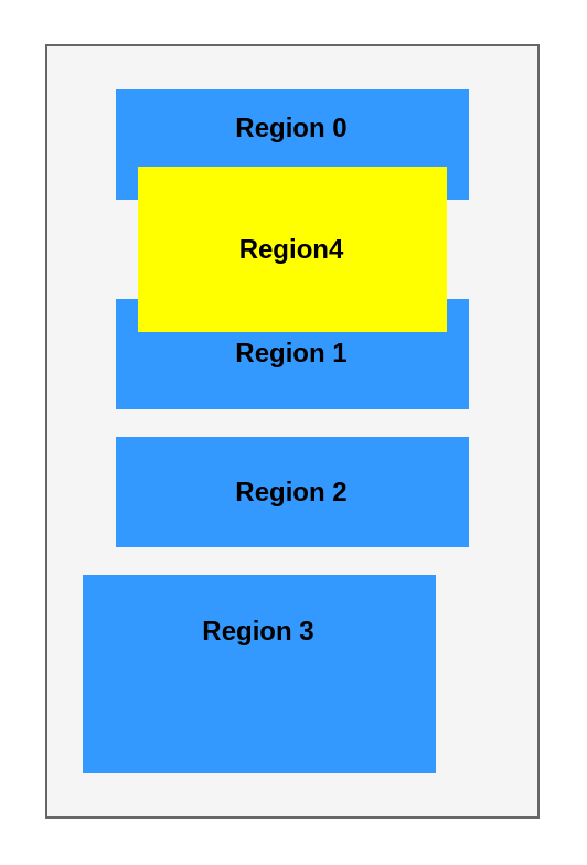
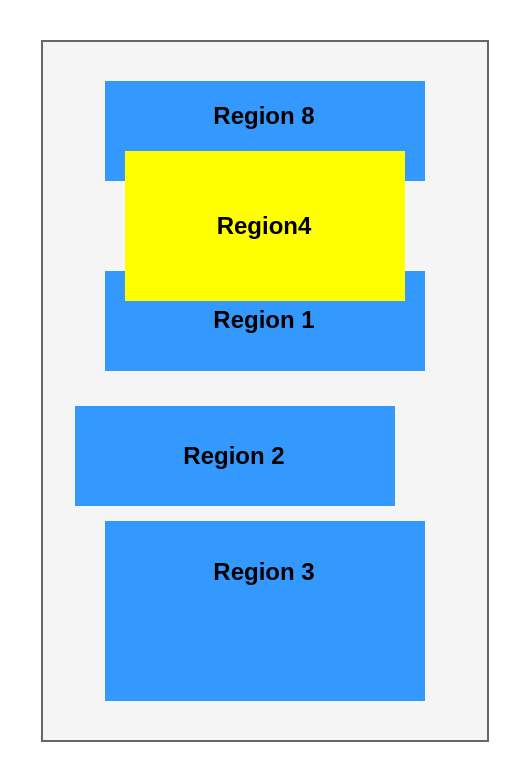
  <mxCell id="0" />
  <mxCell id="1" parent="0" />
  <mxCell id="2" value="" style="align=center;verticalAlign=middle;fontStyle=1;strokeWidth=1;fillColor=#f5f5f5;spacing=0;whiteSpace=wrap;strokeColor=#666666;fontColor=#333333;" parent="1" vertex="1"><mxGeometry x="20.5" y="20" width="223" height="350" as="geometry" /></mxCell>
- <mxCell id="3" value="&#10;Region 3" style="align=center;verticalAlign=top;fontStyle=1;strokeWidth=1;fillColor=#3399FF;spacing=0;whiteSpace=wrap;strokeColor=none;" parent="1" vertex="1"><mxGeometry x="37" y="260" width="160" height="90" as="geometry" /></mxCell>
- <mxCell id="4" value="Region 2" style="align=center;verticalAlign=middle;fontStyle=1;strokeWidth=1;fillColor=#3399FF;spacing=0;whiteSpace=wrap;strokeColor=none;" parent="1" vertex="1"><mxGeometry x="52" y="197.5" width="160" height="50" as="geometry" /></mxCell>
+ <mxCell id="3" value="&#10;Region 3" style="align=center;verticalAlign=top;fontStyle=1;strokeWidth=1;fillColor=#3399FF;spacing=0;whiteSpace=wrap;strokeColor=none;" parent="1" vertex="1"><mxGeometry x="52" y="260" width="160" height="90" as="geometry" /></mxCell>
+ <mxCell id="4" value="Region 2" style="align=center;verticalAlign=middle;fontStyle=1;strokeWidth=1;fillColor=#3399FF;spacing=0;whiteSpace=wrap;strokeColor=none;" parent="1" vertex="1"><mxGeometry x="37" y="202.5" width="160" height="50" as="geometry" /></mxCell>
  <mxCell id="5" value="Region 1" style="align=center;verticalAlign=middle;fontStyle=1;strokeWidth=1;fillColor=#3399FF;spacing=0;whiteSpace=wrap;strokeColor=none;" parent="1" vertex="1"><mxGeometry x="52" y="135" width="160" height="50" as="geometry" /></mxCell>
- <mxCell id="6" value="Region 0&#10;" style="align=center;verticalAlign=middle;fontStyle=1;strokeWidth=1;fillColor=#3399FF;spacing=0;whiteSpace=wrap;strokeColor=none;" parent="1" vertex="1"><mxGeometry x="52" y="40" width="160" height="50" as="geometry" /></mxCell>
+ <mxCell id="6" value="Region 8&#10;" style="align=center;verticalAlign=middle;fontStyle=1;strokeWidth=1;fillColor=#3399FF;spacing=0;whiteSpace=wrap;strokeColor=none;" parent="1" vertex="1"><mxGeometry x="52" y="40" width="160" height="50" as="geometry" /></mxCell>
  <mxCell id="7" value="Region4" style="align=center;verticalAlign=middle;fontStyle=1;strokeWidth=1;fillColor=#FFFF00;spacing=0;whiteSpace=wrap;fontColor=#000000;strokeColor=none;" parent="1" vertex="1"><mxGeometry x="62" y="75" width="140" height="75" as="geometry" /></mxCell>
